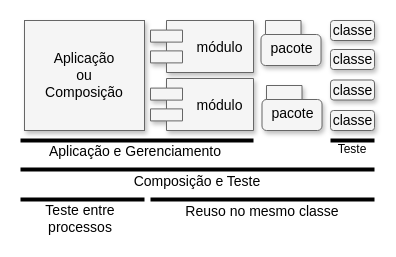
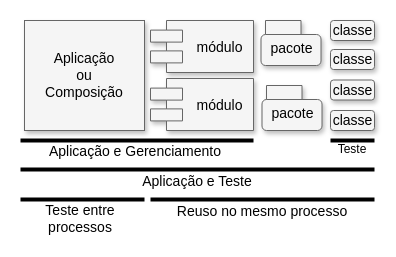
  <mxCell id="0" />
  <mxCell id="1" parent="0" />
  <mxCell id="2" value="classe" style="html=1;rounded=1;shadow=1;glass=0;comic=0;fillColor=#f5f5f5;fontSize=14;fontColor=#000000;align=center;strokeColor=#666666;" vertex="1" parent="1"><mxGeometry x="330" y="20" width="44" height="20" as="geometry" /></mxCell>
  <mxCell id="3" value="pacote" style="shape=folder;fontStyle=0;spacingTop=10;tabWidth=40;tabHeight=14;tabPosition=left;html=1;rounded=1;shadow=1;glass=0;comic=0;fillColor=#f5f5f5;fontSize=14;fontColor=#000000;align=center;strokeColor=#666666;" vertex="1" parent="1"><mxGeometry x="260.5" y="20" width="60" height="45" as="geometry" /></mxCell>
  <mxCell id="4" value="classe" style="html=1;rounded=1;shadow=1;glass=0;comic=0;fillColor=#f5f5f5;fontSize=14;fontColor=#000000;align=center;strokeColor=#666666;" vertex="1" parent="1"><mxGeometry x="330" y="49" width="44" height="20" as="geometry" /></mxCell>
  <mxCell id="5" value="pacote" style="shape=folder;fontStyle=0;spacingTop=10;tabWidth=40;tabHeight=14;tabPosition=left;html=1;rounded=1;shadow=1;glass=0;comic=0;fillColor=#f5f5f5;fontSize=14;fontColor=#000000;align=center;strokeColor=#666666;" vertex="1" parent="1"><mxGeometry x="261.5" y="85" width="60" height="45" as="geometry" /></mxCell>
  <mxCell id="6" value="módulo" style="shape=component;align=center;spacingLeft=36;rounded=1;shadow=1;glass=0;comic=0;fillColor=#f5f5f5;fontSize=14;fontColor=#000000;strokeColor=#666666;" vertex="1" parent="1"><mxGeometry x="150" y="20" width="103" height="52" as="geometry" /></mxCell>
  <mxCell id="7" value="classe" style="html=1;rounded=1;shadow=1;glass=0;comic=0;fillColor=#f5f5f5;fontSize=14;fontColor=#000000;align=center;strokeColor=#666666;" vertex="1" parent="1"><mxGeometry x="330" y="79.5" width="44" height="20" as="geometry" /></mxCell>
  <mxCell id="8" value="classe" style="html=1;rounded=1;shadow=1;glass=0;comic=0;fillColor=#f5f5f5;fontSize=14;fontColor=#000000;align=center;strokeColor=#666666;" vertex="1" parent="1"><mxGeometry x="330" y="110" width="44" height="20" as="geometry" /></mxCell>
  <mxCell id="9" value="Aplicação&lt;br&gt;ou&lt;br&gt;Composição&lt;br&gt;" style="rounded=0;whiteSpace=wrap;html=1;shadow=1;glass=0;comic=0;fillColor=#f5f5f5;fontSize=14;fontColor=#000000;align=center;strokeColor=#666666;" vertex="1" parent="1"><mxGeometry x="24" y="20" width="120" height="110" as="geometry" /></mxCell>
  <mxCell id="10" value="módulo" style="shape=component;align=center;spacingLeft=36;rounded=1;shadow=1;glass=0;comic=0;fillColor=#f5f5f5;fontSize=14;fontColor=#000000;strokeColor=#666666;" vertex="1" parent="1"><mxGeometry x="150" y="78" width="103" height="52" as="geometry" /></mxCell>
  <mxCell id="11" value="" style="endArrow=none;html=1;fontSize=14;fontColor=#000000;strokeWidth=4;" edge="1" parent="1"><mxGeometry width="50" height="50" relative="1" as="geometry"><mxPoint x="20" y="140" as="sourcePoint" /><mxPoint x="253" y="140" as="targetPoint" /></mxGeometry></mxCell>
  <mxCell id="12" value="&lt;font style=&quot;font-size: 14px&quot;&gt;Aplicação e Gerenciamento&lt;/font&gt;" style="text;html=1;strokeColor=none;fillColor=none;align=center;verticalAlign=middle;whiteSpace=wrap;rounded=0;shadow=1;glass=0;comic=0;fontSize=14;fontColor=#000000;" vertex="1" parent="1"><mxGeometry x="20" y="141" width="230" height="20" as="geometry" /></mxCell>
  <mxCell id="13" value="" style="endArrow=none;html=1;strokeWidth=4;fontSize=14;fontColor=#000000;" edge="1" parent="1"><mxGeometry width="50" height="50" relative="1" as="geometry"><mxPoint x="330" y="140" as="sourcePoint" /><mxPoint x="374" y="140" as="targetPoint" /></mxGeometry></mxCell>
  <mxCell id="14" value="&lt;font style=&quot;font-size: 12px&quot;&gt;Teste&lt;br&gt;&lt;/font&gt;" style="text;html=1;strokeColor=none;fillColor=none;align=center;verticalAlign=middle;whiteSpace=wrap;rounded=0;shadow=1;glass=0;comic=0;fontSize=14;fontColor=#000000;spacing=0;" vertex="1" parent="1"><mxGeometry x="330" y="141" width="44" height="14" as="geometry" /></mxCell>
  <mxCell id="15" value="" style="endArrow=none;html=1;fontSize=14;fontColor=#000000;strokeWidth=4;" edge="1" parent="1"><mxGeometry width="50" height="50" relative="1" as="geometry"><mxPoint x="20" y="169" as="sourcePoint" /><mxPoint x="374" y="169" as="targetPoint" /></mxGeometry></mxCell>
- <mxCell id="16" value="&lt;font style=&quot;font-size: 14px&quot;&gt;Composição e Teste&lt;/font&gt;" style="text;html=1;strokeColor=none;fillColor=none;align=center;verticalAlign=middle;whiteSpace=wrap;rounded=0;shadow=1;glass=0;comic=0;fontSize=14;fontColor=#000000;" vertex="1" parent="1"><mxGeometry x="24" y="171" width="346" height="20" as="geometry" /></mxCell>
+ <mxCell id="16" value="&lt;font style=&quot;font-size: 14px&quot;&gt;Aplicação e Teste&lt;/font&gt;" style="text;html=1;strokeColor=none;fillColor=none;align=center;verticalAlign=middle;whiteSpace=wrap;rounded=0;shadow=1;glass=0;comic=0;fontSize=14;fontColor=#000000;" vertex="1" parent="1"><mxGeometry x="24" y="171" width="346" height="20" as="geometry" /></mxCell>
  <mxCell id="17" value="" style="endArrow=none;html=1;fontSize=14;fontColor=#000000;strokeWidth=4;" edge="1" parent="1"><mxGeometry width="50" height="50" relative="1" as="geometry"><mxPoint x="20" y="199" as="sourcePoint" /><mxPoint x="144" y="199" as="targetPoint" /></mxGeometry></mxCell>
  <mxCell id="18" value="&lt;font style=&quot;font-size: 14px&quot;&gt;Teste entre processos&lt;/font&gt;" style="text;html=1;strokeColor=none;fillColor=none;align=center;verticalAlign=middle;whiteSpace=wrap;rounded=0;shadow=1;glass=0;comic=0;fontSize=14;fontColor=#000000;" vertex="1" parent="1"><mxGeometry x="20" y="201" width="120" height="34" as="geometry" /></mxCell>
  <mxCell id="19" value="" style="endArrow=none;html=1;fontSize=14;fontColor=#000000;strokeWidth=4;" edge="1" parent="1"><mxGeometry width="50" height="50" relative="1" as="geometry"><mxPoint x="150" y="199" as="sourcePoint" /><mxPoint x="374" y="199" as="targetPoint" /></mxGeometry></mxCell>
- <mxCell id="20" value="&lt;font style=&quot;font-size: 14px&quot;&gt;Reuso no mesmo classe&lt;/font&gt;" style="text;html=1;strokeColor=none;fillColor=none;align=center;verticalAlign=middle;whiteSpace=wrap;rounded=0;shadow=1;glass=0;comic=0;fontSize=14;fontColor=#000000;" vertex="1" parent="1"><mxGeometry x="150" y="201" width="224" height="20" as="geometry" /></mxCell>
+ <mxCell id="20" value="&lt;font style=&quot;font-size: 14px&quot;&gt;Reuso no mesmo processo&lt;/font&gt;" style="text;html=1;strokeColor=none;fillColor=none;align=center;verticalAlign=middle;whiteSpace=wrap;rounded=0;shadow=1;glass=0;comic=0;fontSize=14;fontColor=#000000;" vertex="1" parent="1"><mxGeometry x="150" y="201" width="224" height="20" as="geometry" /></mxCell>
